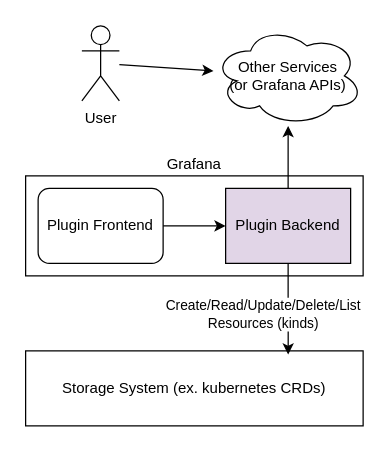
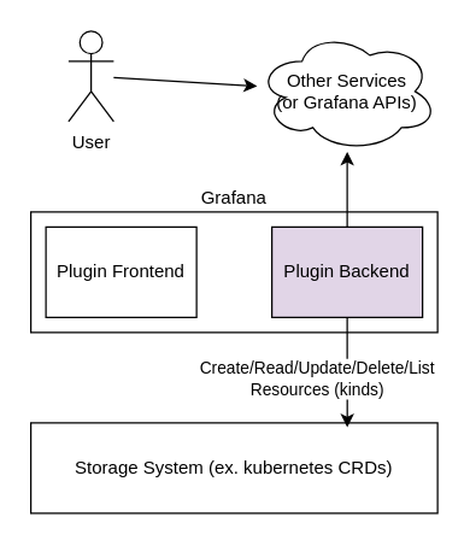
  <mxCell id="0" />
  <mxCell id="1" parent="0" />
  <mxCell id="2" value="Grafana" style="rounded=0;whiteSpace=wrap;html=1;labelPosition=center;verticalLabelPosition=top;align=center;verticalAlign=bottom;" parent="1" vertex="1"><mxGeometry x="20" y="140" width="270" height="80" as="geometry" /></mxCell>
  <mxCell id="3" value="Plugin Backend" style="rounded=0;whiteSpace=wrap;html=1;fillColor=#e1d5e7;" parent="1" vertex="1"><mxGeometry x="180" y="150" width="100" height="60" as="geometry" /></mxCell>
- <mxCell id="4" value="Plugin Frontend" style="whiteSpace=wrap;html=1;rounded=1;" parent="1" vertex="1"><mxGeometry x="30" y="150" width="100" height="60" as="geometry" /></mxCell>
+ <mxCell id="4" value="Plugin Frontend" style="rounded=0;whiteSpace=wrap;html=1;" parent="1" vertex="1"><mxGeometry x="30" y="150" width="100" height="60" as="geometry" /></mxCell>
  <mxCell id="5" value="Storage System (ex. kubernetes CRDs)" style="rounded=0;whiteSpace=wrap;html=1;" parent="1" vertex="1"><mxGeometry x="20" y="280" width="270" height="60" as="geometry" /></mxCell>
  <mxCell id="6" value="&lt;div&gt;Create/Read/Update/Delete/List&lt;/div&gt;&lt;div&gt;Resources (kinds)&lt;br&gt;&lt;/div&gt;" style="endArrow=classic;html=1;rounded=0;exitX=0.5;exitY=1;exitDx=0;exitDy=0;entryX=0.778;entryY=0.05;entryDx=0;entryDy=0;entryPerimeter=0;" parent="1" source="3" target="5" edge="1"><mxGeometry x="0.11" y="-20" width="50" height="50" relative="1" as="geometry"><mxPoint x="290" y="420" as="sourcePoint" /><mxPoint x="220" y="280" as="targetPoint" /><Array as="points" /><mxPoint as="offset" /></mxGeometry></mxCell>
- <mxCell id="7" value="User" style="shape=umlActor;verticalLabelPosition=bottom;verticalAlign=top;html=1;outlineConnect=0;" parent="1" vertex="1"><mxGeometry x="65" y="20" width="30" height="60" as="geometry" /></mxCell>
+ <mxCell id="7" value="User" style="shape=umlActor;verticalLabelPosition=bottom;verticalAlign=top;html=1;outlineConnect=0;" parent="1" vertex="1"><mxGeometry x="45" y="20" width="30" height="60" as="geometry" /></mxCell>
  <mxCell id="8" value="" style="endArrow=classic;html=1;rounded=0;" parent="1" source="7" target="10" edge="1"><mxGeometry width="50" height="50" relative="1" as="geometry"><mxPoint x="-80" y="340" as="sourcePoint" /><mxPoint x="-30" y="290" as="targetPoint" /></mxGeometry></mxCell>
  <mxCell id="9" value="" style="endArrow=classic;html=1;rounded=0;exitX=0.5;exitY=0;exitDx=0;exitDy=0;" parent="1" source="3" edge="1"><mxGeometry width="50" height="50" relative="1" as="geometry"><mxPoint x="390" y="120" as="sourcePoint" /><mxPoint x="230" y="100" as="targetPoint" /></mxGeometry></mxCell>
  <mxCell id="10" value="&lt;div&gt;Other Services&lt;/div&gt;&lt;div&gt;(or Grafana APIs)&lt;br&gt;&lt;/div&gt;" style="ellipse;shape=cloud;whiteSpace=wrap;html=1;" parent="1" vertex="1"><mxGeometry x="170" y="20" width="120" height="80" as="geometry" /></mxCell>
- <mxCell id="11" value="" style="endArrow=classic;html=1;rounded=0;exitX=1;exitY=0.5;exitDx=0;exitDy=0;entryX=0;entryY=0.5;entryDx=0;entryDy=0;" parent="1" source="4" target="3" edge="1"><mxGeometry width="50" height="50" relative="1" as="geometry"><mxPoint x="100" y="270" as="sourcePoint" /><mxPoint x="150" y="220" as="targetPoint" /></mxGeometry></mxCell>
